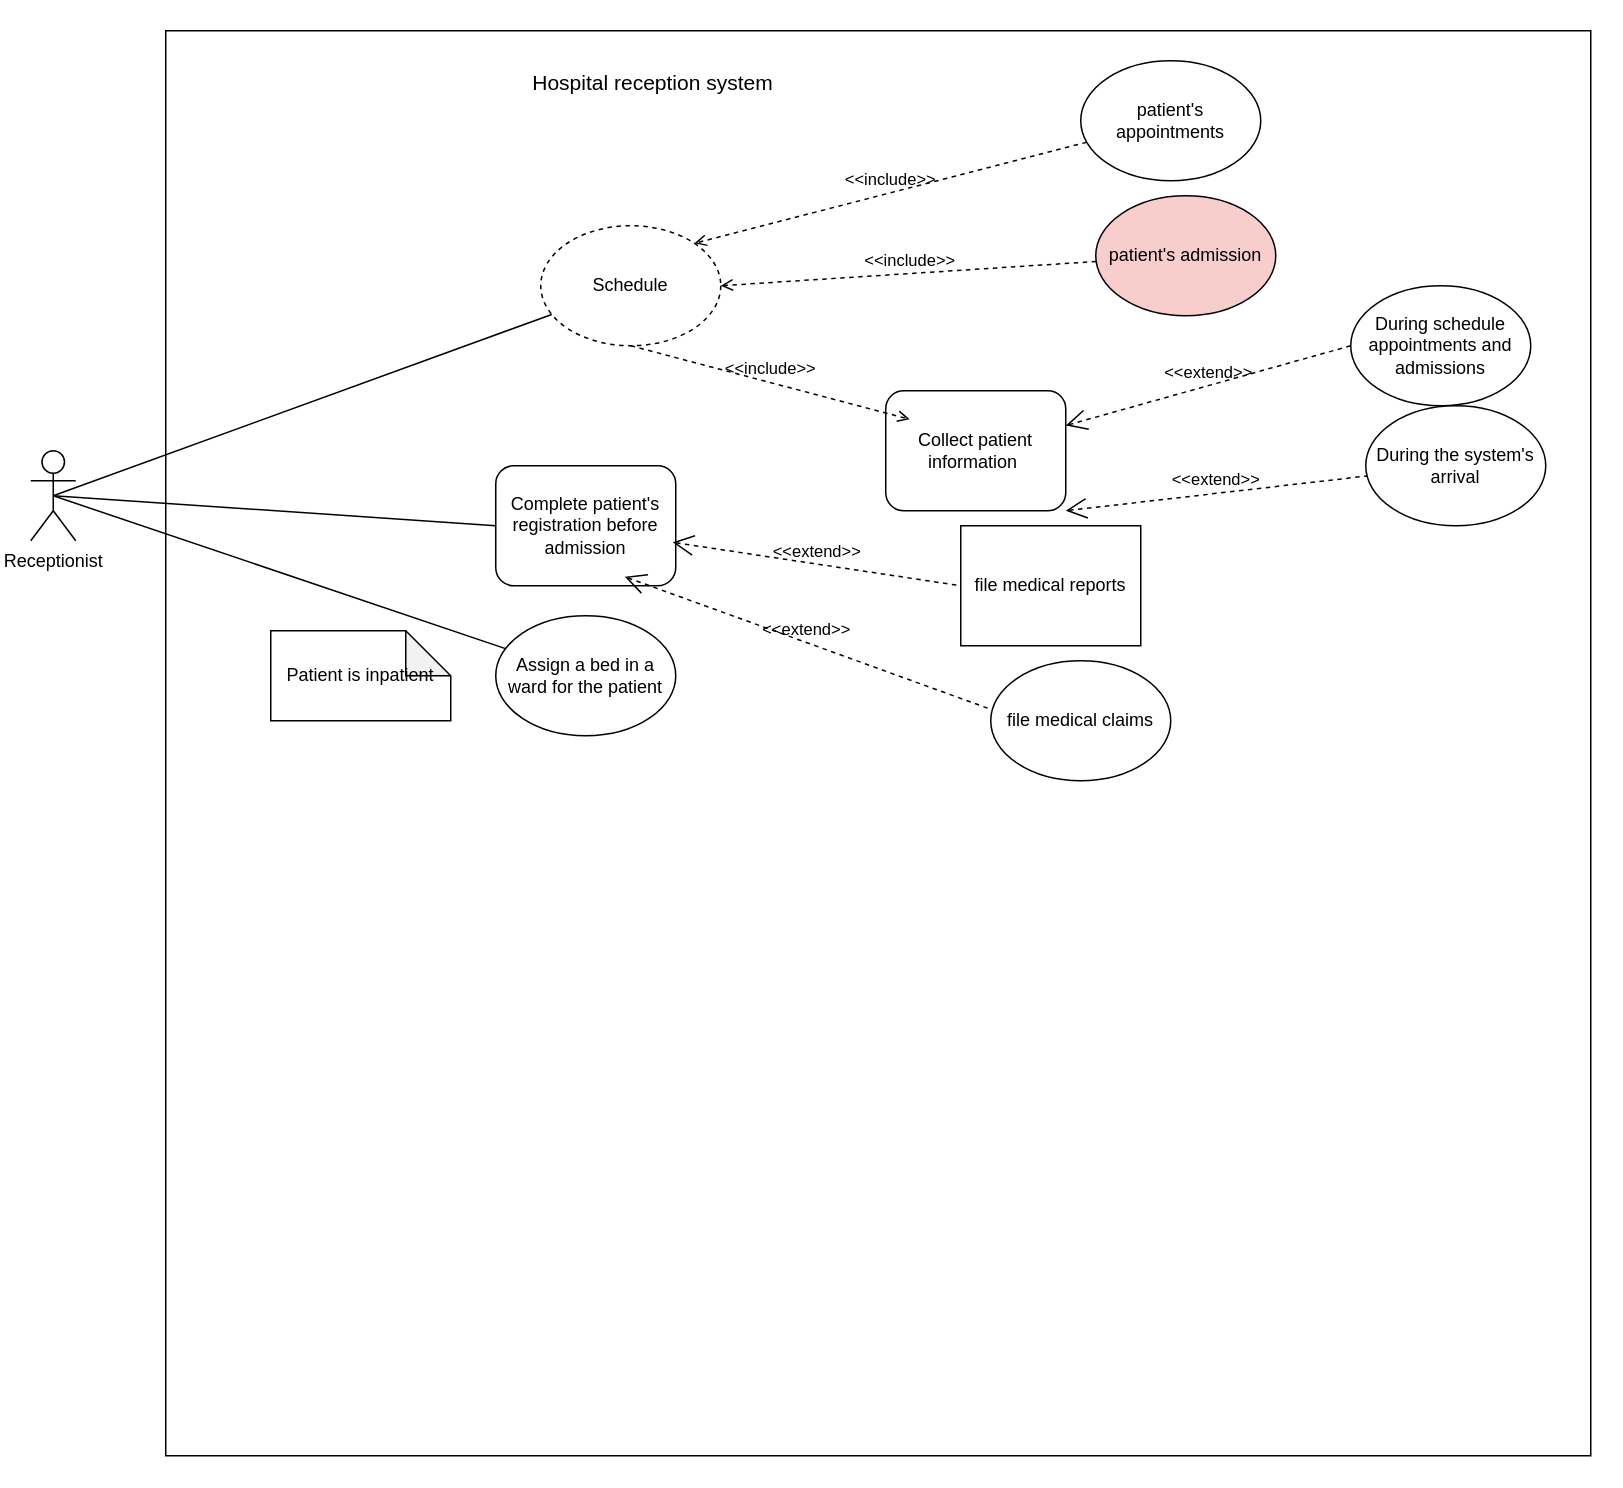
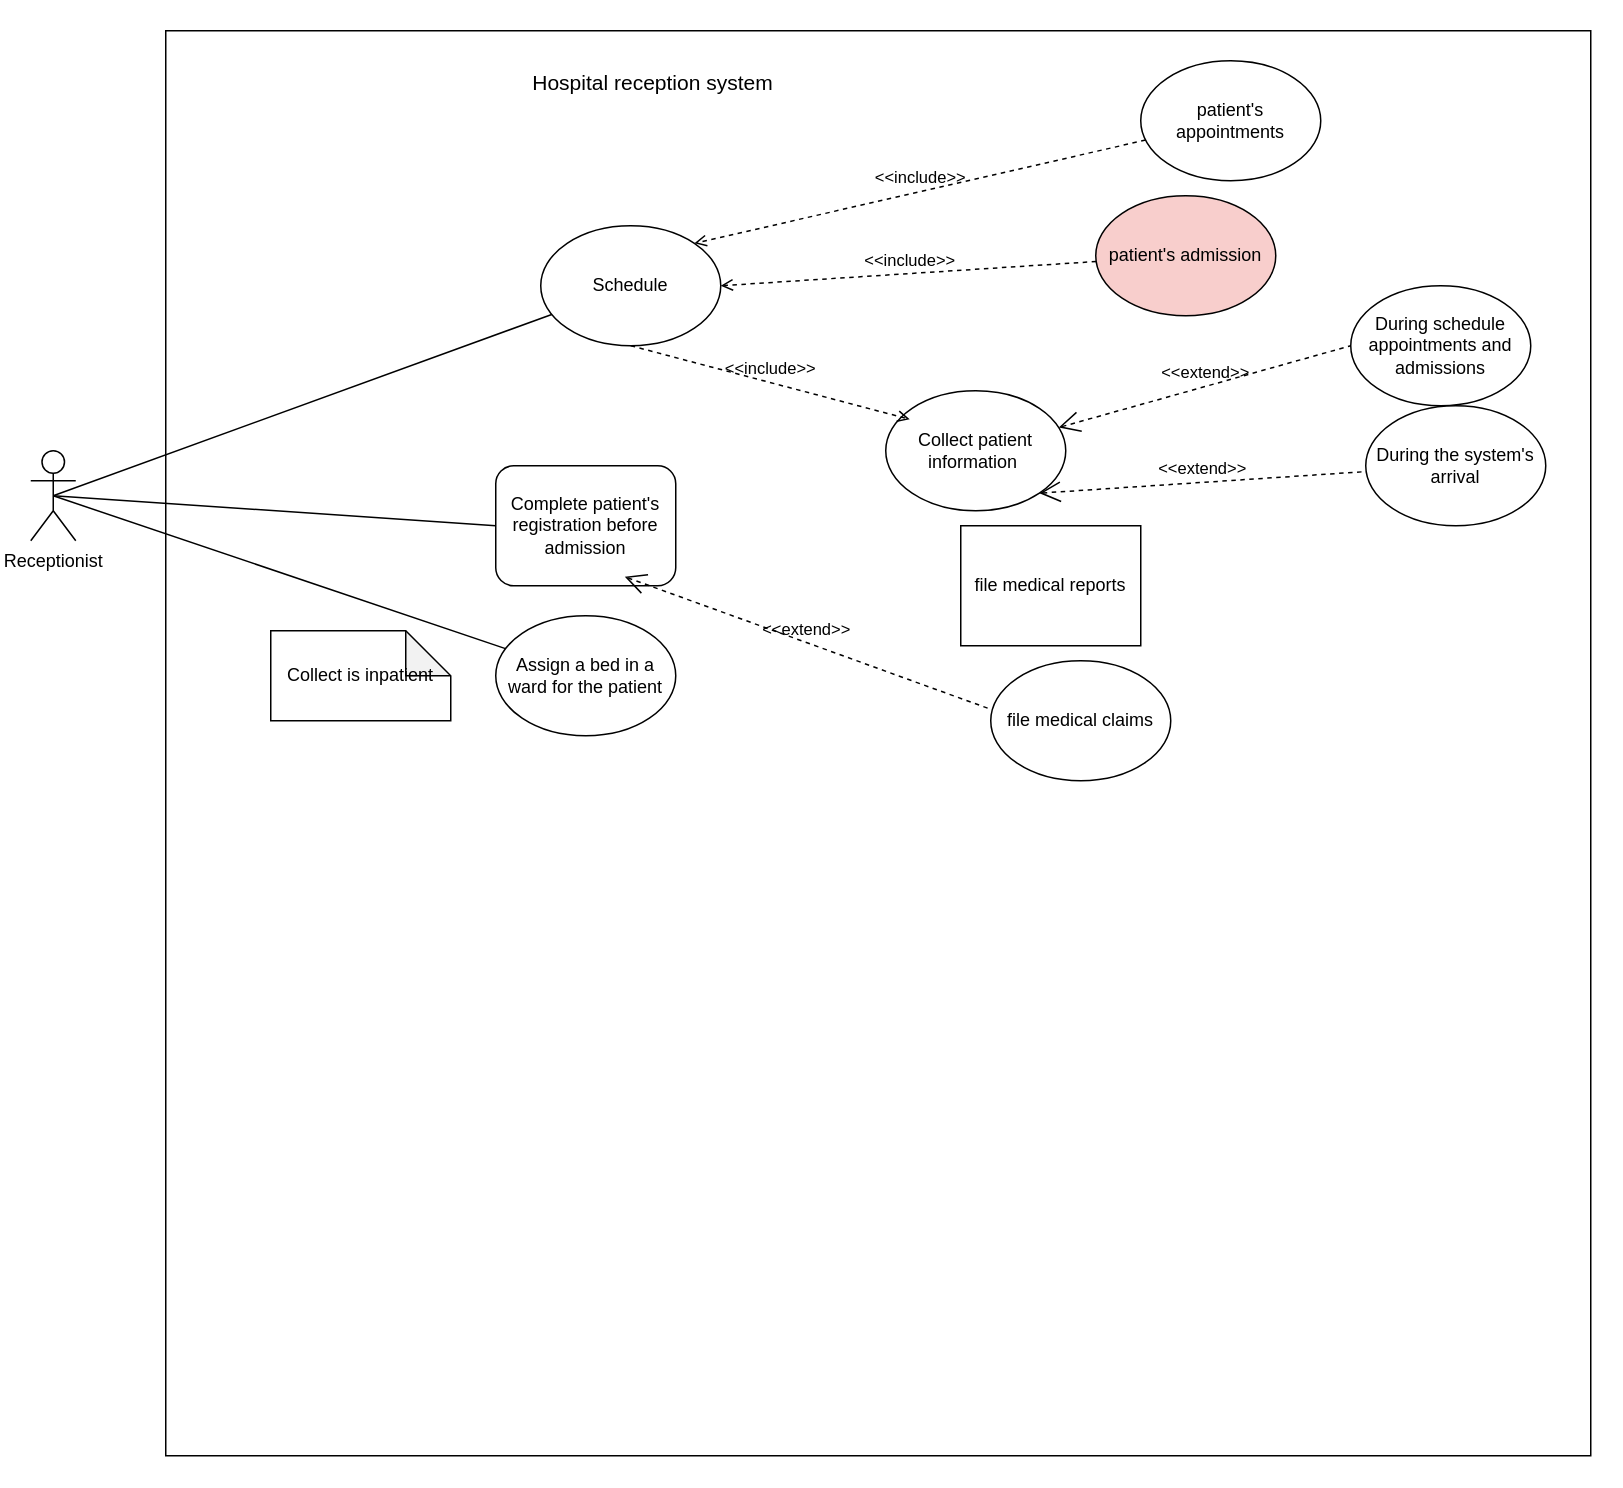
  <mxCell id="0" />
  <mxCell id="1" parent="0" />
  <mxCell id="2" value="" style="whiteSpace=wrap;html=1;aspect=fixed;" vertex="1" parent="1"><mxGeometry x="110" width="950" height="950" as="geometry" y="20" /></mxCell>
  <mxCell id="3" value="Receptionist" style="shape=umlActor;verticalLabelPosition=bottom;verticalAlign=top;html=1;outlineConnect=0;" vertex="1" parent="1"><mxGeometry x="20" y="300" width="30" height="60" as="geometry" /></mxCell>
- <mxCell id="4" value="Schedule" style="ellipse;whiteSpace=wrap;html=1;dashed=1;" vertex="1" parent="1"><mxGeometry x="360" y="150" width="120" height="80" as="geometry" /></mxCell>
- <mxCell id="5" value="Collect patient information&amp;nbsp;" style="whiteSpace=wrap;html=1;rounded=1;" vertex="1" parent="1"><mxGeometry x="590" y="260" width="120" height="80" as="geometry" /></mxCell>
+ <mxCell id="4" value="Schedule" style="ellipse;whiteSpace=wrap;html=1;" vertex="1" parent="1"><mxGeometry x="360" y="150" width="120" height="80" as="geometry" /></mxCell>
+ <mxCell id="5" value="Collect patient information&amp;nbsp;" style="ellipse;whiteSpace=wrap;html=1;" vertex="1" parent="1"><mxGeometry x="590" y="260" width="120" height="80" as="geometry" /></mxCell>
  <mxCell id="6" value="Complete patient's registration before admission" style="whiteSpace=wrap;html=1;rounded=1;" vertex="1" parent="1"><mxGeometry x="330" y="310" width="120" height="80" as="geometry" /></mxCell>
  <mxCell id="7" value="During schedule appointments and admissions" style="ellipse;whiteSpace=wrap;html=1;" vertex="1" parent="1"><mxGeometry x="900" y="190" width="120" height="80" as="geometry" /></mxCell>
  <mxCell id="8" value="During the system's arrival" style="ellipse;whiteSpace=wrap;html=1;" vertex="1" parent="1"><mxGeometry x="910" y="270" width="120" height="80" as="geometry" /></mxCell>
  <mxCell id="9" value="&amp;lt;&amp;lt;extend&amp;gt;&amp;gt;" style="edgeStyle=none;html=1;startArrow=open;endArrow=none;startSize=12;verticalAlign=bottom;dashed=1;labelBackgroundColor=none;rounded=0;exitX=1;exitY=1;exitDx=0;exitDy=0;" edge="1" parent="1" source="5" target="8"><mxGeometry width="160" relative="1" as="geometry"><mxPoint x="390" y="309" as="sourcePoint" /><mxPoint x="550" y="309" as="targetPoint" /></mxGeometry></mxCell>
  <mxCell id="10" value="&amp;lt;&amp;lt;extend&amp;gt;&amp;gt;" style="edgeStyle=none;html=1;startArrow=open;endArrow=none;startSize=12;verticalAlign=bottom;dashed=1;labelBackgroundColor=none;rounded=0;entryX=0;entryY=0.5;entryDx=0;entryDy=0;" edge="1" parent="1" source="5" target="7"><mxGeometry width="160" relative="1" as="geometry"><mxPoint x="440" y="450" as="sourcePoint" /><mxPoint x="600" y="450" as="targetPoint" /></mxGeometry></mxCell>
  <mxCell id="11" value="Assign a bed in a ward for the patient" style="ellipse;whiteSpace=wrap;html=1;" vertex="1" parent="1"><mxGeometry x="330" y="410" width="120" height="80" as="geometry" /></mxCell>
  <mxCell id="12" value="file medical claims" style="ellipse;whiteSpace=wrap;html=1;" vertex="1" parent="1"><mxGeometry x="660" y="440" width="120" height="80" as="geometry" /></mxCell>
- <mxCell id="13" value="Patient is inpatient" style="shape=note;whiteSpace=wrap;html=1;backgroundOutline=1;darkOpacity=0.05;" vertex="1" parent="1"><mxGeometry x="180" y="420" width="120" height="60" as="geometry" /></mxCell>
+ <mxCell id="13" value="Collect is inpatient" style="shape=note;whiteSpace=wrap;html=1;backgroundOutline=1;darkOpacity=0.05;" vertex="1" parent="1"><mxGeometry x="180" y="420" width="120" height="60" as="geometry" /></mxCell>
  <mxCell id="14" value="file medical reports" style="whiteSpace=wrap;html=1;rounded=0;" vertex="1" parent="1"><mxGeometry x="640" y="350" width="120" height="80" as="geometry" /></mxCell>
- <mxCell id="15" value="&amp;lt;&amp;lt;extend&amp;gt;&amp;gt;" style="edgeStyle=none;html=1;startArrow=open;endArrow=none;startSize=12;verticalAlign=bottom;dashed=1;labelBackgroundColor=none;rounded=0;exitX=0.983;exitY=0.638;exitDx=0;exitDy=0;entryX=0;entryY=0.5;entryDx=0;entryDy=0;exitPerimeter=0;" edge="1" parent="1" source="6" target="14"><mxGeometry width="160" relative="1" as="geometry"><mxPoint x="540" y="300" as="sourcePoint" /><mxPoint x="652" y="328" as="targetPoint" /></mxGeometry></mxCell>
  <mxCell id="16" value="&amp;lt;&amp;lt;extend&amp;gt;&amp;gt;" style="edgeStyle=none;html=1;startArrow=open;endArrow=none;startSize=12;verticalAlign=bottom;dashed=1;labelBackgroundColor=none;rounded=0;exitX=0.717;exitY=0.925;exitDx=0;exitDy=0;entryX=-0.008;entryY=0.4;entryDx=0;entryDy=0;entryPerimeter=0;exitPerimeter=0;" edge="1" parent="1" source="6" target="12"><mxGeometry width="160" relative="1" as="geometry"><mxPoint x="520" y="330" as="sourcePoint" /><mxPoint x="632" y="358" as="targetPoint" /></mxGeometry></mxCell>
  <mxCell id="17" value="&lt;font style=&quot;font-size: 14px;&quot;&gt;Hospital reception system&lt;/font&gt;" style="text;html=1;align=center;verticalAlign=middle;whiteSpace=wrap;rounded=0;" vertex="1" parent="1"><mxGeometry x="345" y="40" width="180" height="30" as="geometry" /></mxCell>
  <mxCell id="18" value="" style="endArrow=none;html=1;rounded=0;exitX=0.5;exitY=0.5;exitDx=0;exitDy=0;exitPerimeter=0;" edge="1" parent="1" source="3" target="4"><mxGeometry width="50" height="50" relative="1" as="geometry"><mxPoint x="360" y="380" as="sourcePoint" /><mxPoint x="410" y="330" as="targetPoint" /></mxGeometry></mxCell>
  <mxCell id="19" value="" style="endArrow=none;html=1;rounded=0;exitX=0.5;exitY=0.5;exitDx=0;exitDy=0;exitPerimeter=0;entryX=0;entryY=0.5;entryDx=0;entryDy=0;" edge="1" parent="1" source="3" target="6"><mxGeometry width="50" height="50" relative="1" as="geometry"><mxPoint x="360" y="380" as="sourcePoint" /><mxPoint x="410" y="330" as="targetPoint" /></mxGeometry></mxCell>
  <mxCell id="20" value="" style="endArrow=none;html=1;rounded=0;exitX=0.5;exitY=0.5;exitDx=0;exitDy=0;exitPerimeter=0;" edge="1" parent="1" source="3" target="11"><mxGeometry width="50" height="50" relative="1" as="geometry"><mxPoint x="360" y="380" as="sourcePoint" /><mxPoint x="410" y="330" as="targetPoint" /></mxGeometry></mxCell>
- <mxCell id="21" value="patient's appointments" style="ellipse;whiteSpace=wrap;html=1;" vertex="1" parent="1"><mxGeometry x="720" y="40" width="120" height="80" as="geometry" /></mxCell>
+ <mxCell id="21" value="patient's appointments" style="ellipse;whiteSpace=wrap;html=1;" vertex="1" parent="1"><mxGeometry x="760" y="40" width="120" height="80" as="geometry" /></mxCell>
  <mxCell id="22" value="patient's admission" style="ellipse;whiteSpace=wrap;html=1;fillColor=#f8cecc;" vertex="1" parent="1"><mxGeometry x="730" y="130" width="120" height="80" as="geometry" /></mxCell>
  <mxCell id="23" value="&amp;lt;&amp;lt;include&amp;gt;&amp;gt;" style="html=1;verticalAlign=bottom;labelBackgroundColor=none;endArrow=open;endFill=0;dashed=1;rounded=0;entryX=0.133;entryY=0.238;entryDx=0;entryDy=0;entryPerimeter=0;exitX=0.5;exitY=1;exitDx=0;exitDy=0;" edge="1" parent="1" source="4" target="5"><mxGeometry width="160" relative="1" as="geometry"><mxPoint x="310" y="350" as="sourcePoint" /><mxPoint x="470" y="350" as="targetPoint" /></mxGeometry></mxCell>
  <mxCell id="24" value="&amp;lt;&amp;lt;include&amp;gt;&amp;gt;" style="html=1;verticalAlign=bottom;labelBackgroundColor=none;endArrow=open;endFill=0;dashed=1;rounded=0;entryX=1;entryY=0;entryDx=0;entryDy=0;" edge="1" parent="1" source="21" target="4"><mxGeometry width="160" relative="1" as="geometry"><mxPoint x="310" y="350" as="sourcePoint" /><mxPoint x="470" y="350" as="targetPoint" /></mxGeometry></mxCell>
  <mxCell id="25" value="&amp;lt;&amp;lt;include&amp;gt;&amp;gt;" style="html=1;verticalAlign=bottom;labelBackgroundColor=none;endArrow=open;endFill=0;dashed=1;rounded=0;entryX=1;entryY=0.5;entryDx=0;entryDy=0;" edge="1" parent="1" source="22" target="4"><mxGeometry width="160" relative="1" as="geometry"><mxPoint x="310" y="350" as="sourcePoint" /><mxPoint x="470" y="350" as="targetPoint" /></mxGeometry></mxCell>
